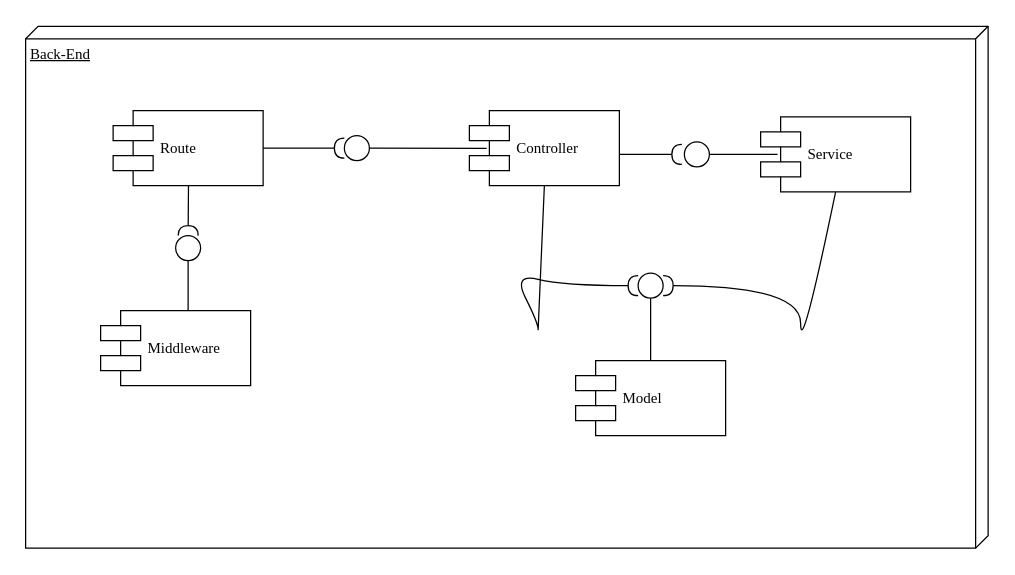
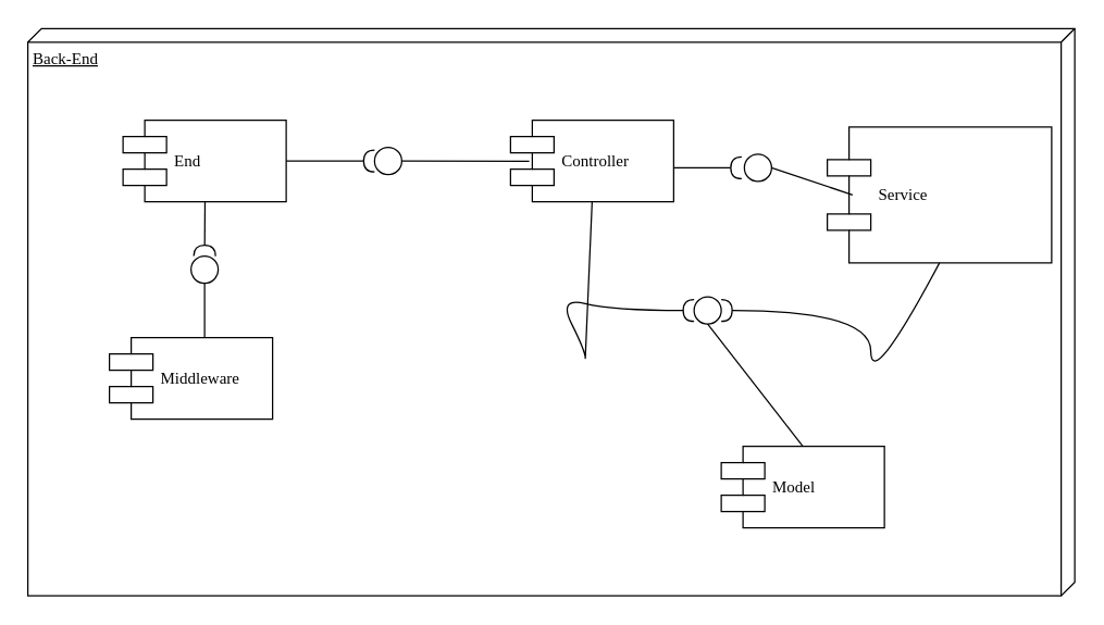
  <mxCell id="0" />
  <mxCell id="1" parent="0" />
  <mxCell id="2" value="Back-End" style="verticalAlign=top;align=left;spacingTop=8;spacingLeft=2;spacingRight=12;shape=cube;size=10;direction=south;fontStyle=4;html=1;rounded=0;shadow=0;comic=0;labelBackgroundColor=none;strokeWidth=1;fontFamily=Verdana;fontSize=12" parent="1" vertex="1"><mxGeometry x="20" y="20.5" width="770" height="417.5" as="geometry" /></mxCell>
  <mxCell id="3" value="Controller" style="shape=component;align=left;spacingLeft=36;rounded=0;shadow=0;comic=0;labelBackgroundColor=none;strokeWidth=1;fontFamily=Verdana;fontSize=12;html=1;" parent="1" vertex="1"><mxGeometry x="375" y="88" width="120" height="60" as="geometry" /></mxCell>
- <mxCell id="4" value="Route" style="shape=component;align=left;spacingLeft=36;rounded=0;shadow=0;comic=0;labelBackgroundColor=none;strokeWidth=1;fontFamily=Verdana;fontSize=12;html=1;" parent="1" vertex="1"><mxGeometry x="90" y="88" width="120" height="60" as="geometry" /></mxCell>
+ <mxCell id="4" value="End" style="shape=component;align=left;spacingLeft=36;rounded=0;shadow=0;comic=0;labelBackgroundColor=none;strokeWidth=1;fontFamily=Verdana;fontSize=12;html=1;" parent="1" vertex="1"><mxGeometry x="90" y="88" width="120" height="60" as="geometry" /></mxCell>
  <mxCell id="5" value="" style="rounded=0;orthogonalLoop=1;jettySize=auto;html=1;endArrow=halfCircle;endFill=0;endSize=6;strokeWidth=1;sketch=0;fontSize=12;curved=1;" edge="1" target="6" parent="1" source="4"><mxGeometry relative="1" as="geometry"><mxPoint x="-35" y="313" as="sourcePoint" /></mxGeometry></mxCell>
  <mxCell id="6" value="" style="ellipse;whiteSpace=wrap;html=1;align=center;aspect=fixed;fillColor=none;strokeColor=none;resizable=0;perimeter=centerPerimeter;rotatable=0;allowArrows=0;points=[];outlineConnect=1;" vertex="1" parent="1"><mxGeometry x="270" y="113" width="10" height="10" as="geometry" /></mxCell>
  <mxCell id="7" value="" style="ellipse;whiteSpace=wrap;html=1;rounded=0;shadow=0;comic=0;labelBackgroundColor=none;strokeWidth=1;fontFamily=Verdana;fontSize=12;align=center;" vertex="1" parent="1"><mxGeometry x="275" y="108" width="20" height="20" as="geometry" /></mxCell>
  <mxCell id="8" value="" style="endArrow=none;html=1;rounded=0;exitX=1;exitY=0.5;exitDx=0;exitDy=0;entryX=0.115;entryY=0.503;entryDx=0;entryDy=0;entryPerimeter=0;" edge="1" parent="1" target="3"><mxGeometry width="50" height="50" relative="1" as="geometry"><mxPoint x="295" y="118" as="sourcePoint" /><mxPoint x="372.64" y="117.4" as="targetPoint" /></mxGeometry></mxCell>
  <mxCell id="9" value="Middleware" style="shape=component;align=left;spacingLeft=36;rounded=0;shadow=0;comic=0;labelBackgroundColor=none;strokeWidth=1;fontFamily=Verdana;fontSize=12;html=1;" vertex="1" parent="1"><mxGeometry x="80" y="248" width="120" height="60" as="geometry" /></mxCell>
  <mxCell id="10" value="" style="rounded=0;orthogonalLoop=1;jettySize=auto;html=1;endArrow=halfCircle;endFill=0;endSize=6;strokeWidth=1;sketch=0;fontSize=12;curved=1;entryX=0.5;entryY=0;entryDx=0;entryDy=0;" edge="1" parent="1" target="11"><mxGeometry relative="1" as="geometry"><mxPoint x="150.286" y="148" as="sourcePoint" /><mxPoint x="156" y="188" as="targetPoint" /></mxGeometry></mxCell>
  <mxCell id="11" value="" style="ellipse;whiteSpace=wrap;html=1;rounded=0;shadow=0;comic=0;labelBackgroundColor=none;strokeWidth=1;fontFamily=Verdana;fontSize=12;align=center;" vertex="1" parent="1"><mxGeometry x="140" y="188" width="20" height="20" as="geometry" /></mxCell>
  <mxCell id="12" value="" style="endArrow=none;html=1;rounded=0;entryX=0.5;entryY=1;entryDx=0;entryDy=0;" edge="1" parent="1"><mxGeometry width="50" height="50" relative="1" as="geometry"><mxPoint x="150" y="248" as="sourcePoint" /><mxPoint x="150" y="208" as="targetPoint" /></mxGeometry></mxCell>
- <mxCell id="13" value="Service" style="shape=component;align=left;spacingLeft=36;rounded=0;shadow=0;comic=0;labelBackgroundColor=none;strokeWidth=1;fontFamily=Verdana;fontSize=12;html=1;" vertex="1" parent="1"><mxGeometry x="608" y="93" width="120" height="60" as="geometry" /></mxCell>
- <mxCell id="14" value="Model" style="shape=component;align=left;spacingLeft=36;rounded=0;shadow=0;comic=0;labelBackgroundColor=none;strokeWidth=1;fontFamily=Verdana;fontSize=12;html=1;" vertex="1" parent="1"><mxGeometry x="460" y="288" width="120" height="60" as="geometry" /></mxCell>
+ <mxCell id="13" value="Service" style="shape=component;align=left;spacingLeft=36;rounded=0;shadow=0;comic=0;labelBackgroundColor=none;strokeWidth=1;fontFamily=Verdana;fontSize=12;html=1;" vertex="1" parent="1"><mxGeometry x="608" y="93" width="165" height="100" as="geometry" /></mxCell>
+ <mxCell id="14" value="Model" style="shape=component;align=left;spacingLeft=36;rounded=0;shadow=0;comic=0;labelBackgroundColor=none;strokeWidth=1;fontFamily=Verdana;fontSize=12;html=1;" vertex="1" parent="1"><mxGeometry x="530" y="328" width="120" height="60" as="geometry" /></mxCell>
  <mxCell id="15" value="" style="ellipse;whiteSpace=wrap;html=1;rounded=0;shadow=0;comic=0;labelBackgroundColor=none;strokeWidth=1;fontFamily=Verdana;fontSize=12;align=center;" vertex="1" parent="1"><mxGeometry x="510" y="218" width="20" height="20" as="geometry" /></mxCell>
  <mxCell id="16" value="" style="ellipse;whiteSpace=wrap;html=1;rounded=0;shadow=0;comic=0;labelBackgroundColor=none;strokeWidth=1;fontFamily=Verdana;fontSize=12;align=center;" vertex="1" parent="1"><mxGeometry x="547" y="113" width="20" height="20" as="geometry" /></mxCell>
  <mxCell id="17" value="" style="rounded=0;orthogonalLoop=1;jettySize=auto;html=1;endArrow=halfCircle;endFill=0;endSize=6;strokeWidth=1;sketch=0;fontSize=12;curved=1;" edge="1" parent="1"><mxGeometry relative="1" as="geometry"><mxPoint x="495" y="123" as="sourcePoint" /><mxPoint x="545" y="123" as="targetPoint" /></mxGeometry></mxCell>
  <mxCell id="18" value="" style="endArrow=none;html=1;rounded=0;entryX=0.113;entryY=0.5;entryDx=0;entryDy=0;entryPerimeter=0;exitX=1;exitY=0.5;exitDx=0;exitDy=0;" edge="1" parent="1" source="16" target="13"><mxGeometry width="50" height="50" relative="1" as="geometry"><mxPoint x="570" y="126" as="sourcePoint" /><mxPoint x="597" y="113" as="targetPoint" /></mxGeometry></mxCell>
  <mxCell id="19" value="" style="endArrow=none;html=1;rounded=0;exitX=0.5;exitY=0;exitDx=0;exitDy=0;" edge="1" parent="1" source="14"><mxGeometry width="50" height="50" relative="1" as="geometry"><mxPoint x="470" y="288" as="sourcePoint" /><mxPoint x="520" y="238" as="targetPoint" /></mxGeometry></mxCell>
  <mxCell id="20" value="" style="rounded=0;orthogonalLoop=1;jettySize=auto;html=1;endArrow=halfCircle;endFill=0;endSize=6;strokeWidth=1;sketch=0;fontSize=12;curved=1;exitX=0.5;exitY=1;exitDx=0;exitDy=0;entryX=0;entryY=0.5;entryDx=0;entryDy=0;" edge="1" parent="1" source="3" target="15"><mxGeometry relative="1" as="geometry"><mxPoint x="460" y="227.5" as="sourcePoint" /><mxPoint x="510" y="227.5" as="targetPoint" /><Array as="points"><mxPoint x="430" y="268" /><mxPoint x="430" y="258" /><mxPoint x="410" y="218" /><mxPoint x="450" y="228" /></Array></mxGeometry></mxCell>
  <mxCell id="21" value="" style="rounded=0;orthogonalLoop=1;jettySize=auto;html=1;endArrow=halfCircle;endFill=0;endSize=6;strokeWidth=1;sketch=0;fontSize=12;curved=1;exitX=0.5;exitY=1;exitDx=0;exitDy=0;entryX=1;entryY=0.5;entryDx=0;entryDy=0;" edge="1" parent="1" source="13" target="15"><mxGeometry relative="1" as="geometry"><mxPoint x="505" y="133" as="sourcePoint" /><mxPoint x="555" y="133" as="targetPoint" /><Array as="points"><mxPoint x="640" y="288" /><mxPoint x="640" y="228" /></Array></mxGeometry></mxCell>
